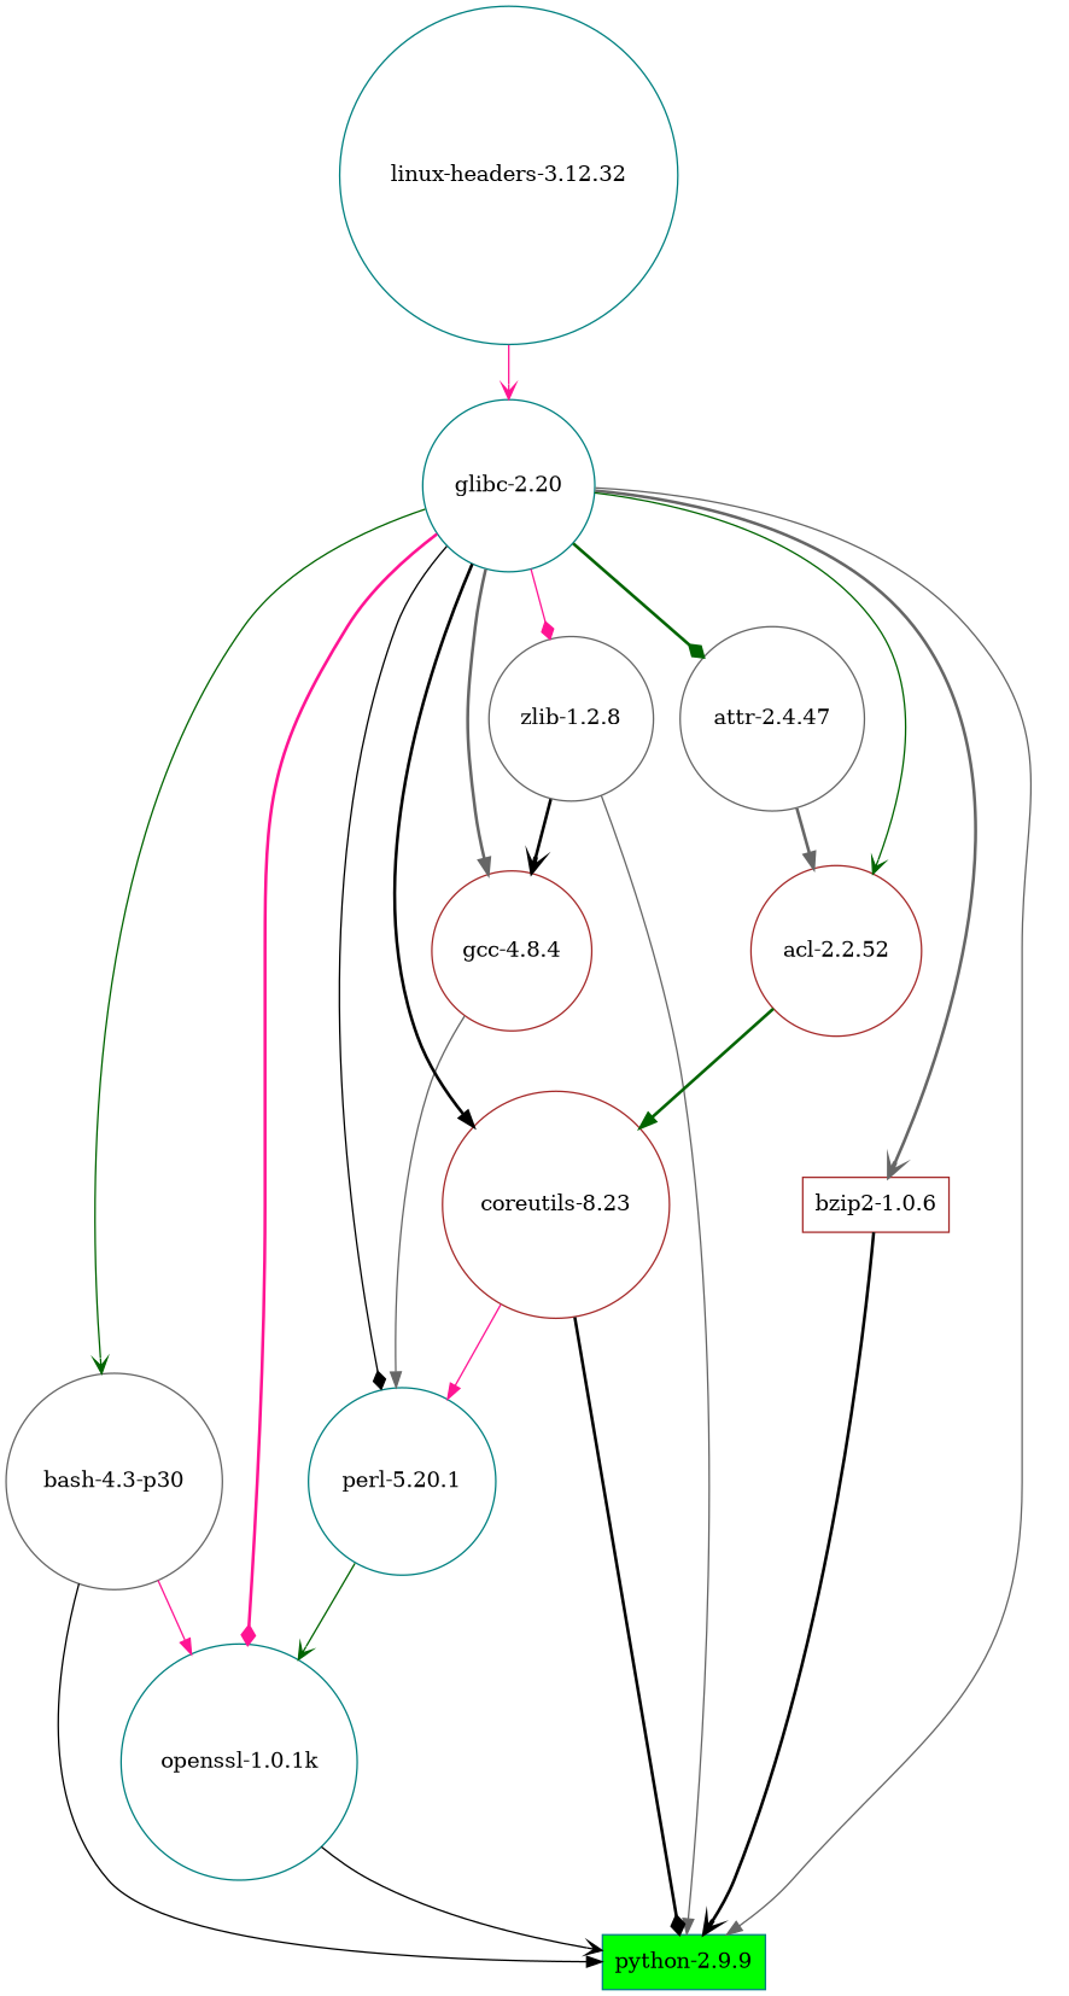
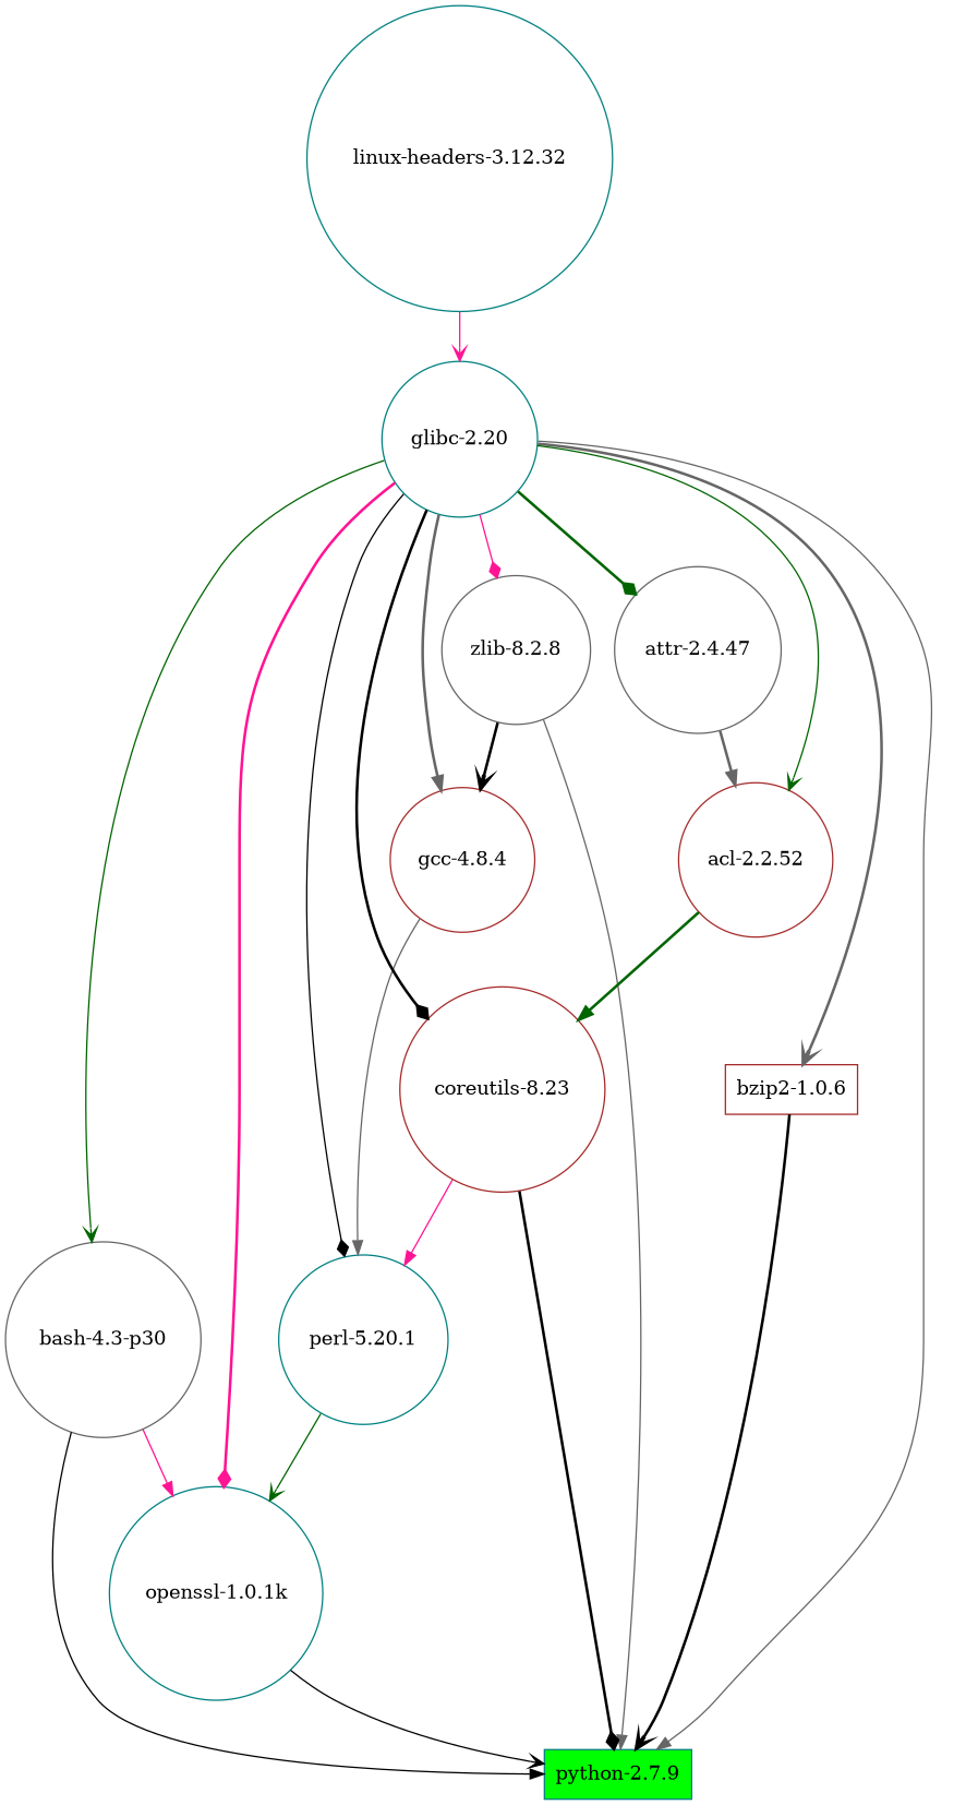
  digraph {
    node [color=teal fillcolor="#ffffff" shape=circle style=filled]
    edge [arrowhead=normal color=black style=solid]
-   n1 [fillcolor="#00ff00" label="python-2.9.9" shape=box]
+   n1 [fillcolor="#00ff00" label="python-2.7.9" shape=box]
    n2 [label="openssl-1.0.1k"]
    n3 [color=brown label="bzip2-1.0.6" shape=box]
-   n4 [color=gray40 label="zlib-1.2.8"]
+   n4 [color=gray40 label="zlib-8.2.8"]
    n5 [color=brown label="gcc-4.8.4"]
    n6 [label="perl-5.20.1"]
    n7 [color=gray40 label="bash-4.3-p30"]
    n8 [color=brown label="coreutils-8.23"]
    n9 [fillcolor="#ff0000" label="not-managed-1.0.0" shape=box style=invis color=""]
    n10 [label="glibc-2.20"]
    n11 [color=brown label="acl-2.2.52"]
    n12 [color=gray40 label="attr-2.4.47"]
    n13 [label="linux-headers-3.12.32"]
    n2 -> n1 [arrowhead=vee]
    n3 -> n1 [arrowhead=vee style=bold]
    n4 -> n1 [color=gray40]
    n4 -> n5 [arrowhead=vee style=bold]
    n5 -> n6 [color=gray40]
    n6 -> n2 [arrowhead=vee color=darkgreen]
    n6 -> n9 [style=invis arrowhead="" color=""]
    n7 -> n1
    n7 -> n2 [color=deeppink]
    n8 -> n1 [arrowhead=diamond style=bold]
    n8 -> n6 [color=deeppink]
    n10 -> n1 [color=gray40]
    n10 -> n2 [arrowhead=diamond color=deeppink style=bold]
    n10 -> n3 [arrowhead=vee color=gray40 style=bold]
    n10 -> n4 [arrowhead=diamond color=deeppink]
    n10 -> n5 [color=gray40 style=bold]
    n10 -> n6 [arrowhead=diamond]
    n10 -> n7 [arrowhead=vee color=darkgreen]
-   n10 -> n8 [style=bold]
+   n10 -> n8 [arrowhead=diamond style=bold]
    n10 -> n11 [arrowhead=vee color=darkgreen]
    n10 -> n12 [arrowhead=diamond color=darkgreen style=bold]
    n11 -> n8 [color=darkgreen style=bold]
    n12 -> n11 [color=gray40 style=bold]
    n13 -> n10 [arrowhead=vee color=deeppink]
  }
